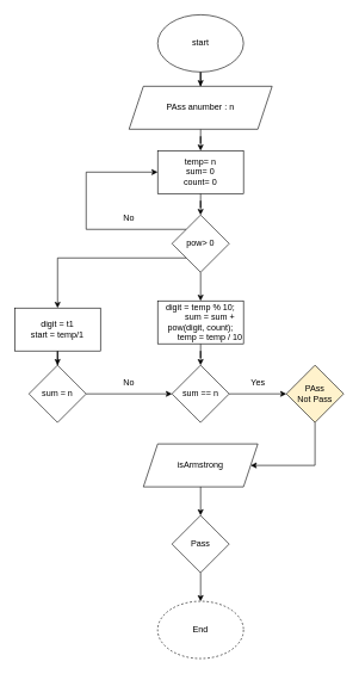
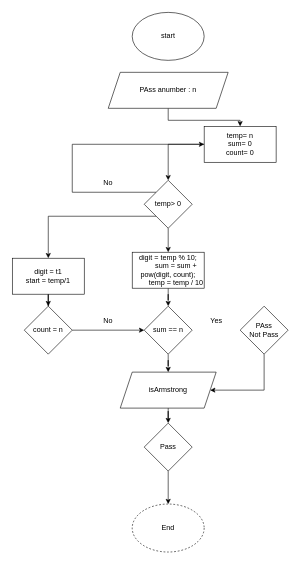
  <mxCell id="0" />
  <mxCell id="1" parent="0" />
- <mxCell id="2" value="" style="edgeStyle=orthogonalEdgeStyle;rounded=0;orthogonalLoop=1;jettySize=auto;html=1;" edge="1" parent="1" source="3" target="5"><mxGeometry relative="1" as="geometry" /></mxCell>
  <mxCell id="3" value="start" style="ellipse;whiteSpace=wrap;html=1;" vertex="1" parent="1"><mxGeometry x="220" y="20" width="120" height="80" as="geometry" /></mxCell>
  <mxCell id="4" value="" style="edgeStyle=orthogonalEdgeStyle;rounded=0;orthogonalLoop=1;jettySize=auto;html=1;" edge="1" parent="1" source="5" target="7"><mxGeometry relative="1" as="geometry" /></mxCell>
  <mxCell id="5" value="PAss anumber : n" style="shape=parallelogram;perimeter=parallelogramPerimeter;whiteSpace=wrap;html=1;fixedSize=1;" vertex="1" parent="1"><mxGeometry x="180" y="120" width="200" height="60" as="geometry" /></mxCell>
  <mxCell id="6" value="" style="edgeStyle=orthogonalEdgeStyle;rounded=0;orthogonalLoop=1;jettySize=auto;html=1;" edge="1" parent="1" source="7" target="11"><mxGeometry relative="1" as="geometry" /></mxCell>
- <mxCell id="7" value="temp= n&lt;div&gt;sum= 0&lt;/div&gt;&lt;div&gt;count= 0&lt;/div&gt;" style="whiteSpace=wrap;html=1;" vertex="1" parent="1"><mxGeometry x="220" y="210" width="120" height="60" as="geometry" /></mxCell>
+ <mxCell id="7" value="temp= n&lt;div&gt;sum= 0&lt;/div&gt;&lt;div&gt;count= 0&lt;/div&gt;" style="whiteSpace=wrap;html=1;" vertex="1" parent="1"><mxGeometry x="340" y="210" width="120" height="60" as="geometry" /></mxCell>
  <mxCell id="8" value="" style="edgeStyle=orthogonalEdgeStyle;rounded=0;orthogonalLoop=1;jettySize=auto;html=1;" edge="1" parent="1" source="11" target="13"><mxGeometry relative="1" as="geometry" /></mxCell>
  <mxCell id="9" style="edgeStyle=orthogonalEdgeStyle;rounded=0;orthogonalLoop=1;jettySize=auto;html=1;" edge="1" parent="1" source="11" target="15"><mxGeometry relative="1" as="geometry"><Array as="points"><mxPoint x="80" y="360" /></Array></mxGeometry></mxCell>
  <mxCell id="10" style="edgeStyle=orthogonalEdgeStyle;rounded=0;orthogonalLoop=1;jettySize=auto;html=1;entryX=0;entryY=0.5;entryDx=0;entryDy=0;" edge="1" parent="1" source="11" target="7"><mxGeometry relative="1" as="geometry"><Array as="points"><mxPoint x="120" y="320" /><mxPoint x="120" y="240" /></Array></mxGeometry></mxCell>
- <mxCell id="11" value="pow&amp;gt; 0" style="rhombus;whiteSpace=wrap;html=1;align=center;" vertex="1" parent="1"><mxGeometry x="240" y="300" width="80" height="80" as="geometry" /></mxCell>
+ <mxCell id="11" value="temp&amp;gt; 0" style="rhombus;whiteSpace=wrap;html=1;align=center;" vertex="1" parent="1"><mxGeometry x="240" y="300" width="80" height="80" as="geometry" /></mxCell>
  <mxCell id="12" value="" style="edgeStyle=orthogonalEdgeStyle;rounded=0;orthogonalLoop=1;jettySize=auto;html=1;" edge="1" parent="1" source="13" target="20"><mxGeometry relative="1" as="geometry" /></mxCell>
  <mxCell id="13" value="&lt;div&gt;digit = temp % 10;&lt;/div&gt;&lt;div&gt;&amp;nbsp; &amp;nbsp; &amp;nbsp; &amp;nbsp; sum = sum + pow(digit, count);&lt;/div&gt;&lt;div&gt;&amp;nbsp; &amp;nbsp; &amp;nbsp; &amp;nbsp; temp = temp / 10&lt;/div&gt;" style="whiteSpace=wrap;html=1;" vertex="1" parent="1"><mxGeometry x="220" y="420" width="120" height="60" as="geometry" /></mxCell>
  <mxCell id="14" value="" style="edgeStyle=orthogonalEdgeStyle;rounded=0;orthogonalLoop=1;jettySize=auto;html=1;" edge="1" parent="1" source="15" target="17"><mxGeometry relative="1" as="geometry" /></mxCell>
  <mxCell id="15" value="digit = t1&lt;div&gt;start = temp/1&lt;/div&gt;" style="rounded=0;whiteSpace=wrap;html=1;" vertex="1" parent="1"><mxGeometry x="20" y="430" width="120" height="60" as="geometry" /></mxCell>
  <mxCell id="16" style="edgeStyle=orthogonalEdgeStyle;rounded=0;orthogonalLoop=1;jettySize=auto;html=1;exitX=1;exitY=0.5;exitDx=0;exitDy=0;entryX=0;entryY=0.5;entryDx=0;entryDy=0;" edge="1" parent="1" source="17" target="20"><mxGeometry relative="1" as="geometry" /></mxCell>
- <mxCell id="17" value="sum = n" style="rhombus;whiteSpace=wrap;html=1;rounded=0;" vertex="1" parent="1"><mxGeometry x="40" y="510" width="80" height="80" as="geometry" /></mxCell>
- <mxCell id="18" value="" style="edgeStyle=orthogonalEdgeStyle;rounded=0;orthogonalLoop=1;jettySize=auto;html=1;" edge="1" parent="1" source="20" target="22"><mxGeometry relative="1" as="geometry" /></mxCell>
+ <mxCell id="17" value="count = n" style="rhombus;whiteSpace=wrap;html=1;rounded=0;" vertex="1" parent="1"><mxGeometry x="40" y="510" width="80" height="80" as="geometry" /></mxCell>
+ <mxCell id="19" value="" style="edgeStyle=orthogonalEdgeStyle;rounded=0;orthogonalLoop=1;jettySize=auto;html=1;" edge="1" parent="1" source="20" target="24"><mxGeometry relative="1" as="geometry" /></mxCell>
  <mxCell id="20" value="sum == n" style="rhombus;whiteSpace=wrap;html=1;" vertex="1" parent="1"><mxGeometry x="240" y="510" width="80" height="80" as="geometry" /></mxCell>
  <mxCell id="21" style="edgeStyle=orthogonalEdgeStyle;rounded=0;orthogonalLoop=1;jettySize=auto;html=1;entryX=1;entryY=0.5;entryDx=0;entryDy=0;" edge="1" parent="1" source="22" target="24"><mxGeometry relative="1" as="geometry"><Array as="points"><mxPoint x="440" y="650" /></Array></mxGeometry></mxCell>
- <mxCell id="22" value="PAss&lt;div&gt;Not Pass&lt;/div&gt;" style="rhombus;whiteSpace=wrap;html=1;fillColor=#fff2cc;" vertex="1" parent="1"><mxGeometry x="400" y="510" width="80" height="80" as="geometry" /></mxCell>
+ <mxCell id="22" value="PAss&lt;div&gt;Not Pass&lt;/div&gt;" style="rhombus;whiteSpace=wrap;html=1;" vertex="1" parent="1"><mxGeometry x="400" y="510" width="80" height="80" as="geometry" /></mxCell>
  <mxCell id="23" value="" style="edgeStyle=orthogonalEdgeStyle;rounded=0;orthogonalLoop=1;jettySize=auto;html=1;" edge="1" parent="1" source="24" target="26"><mxGeometry relative="1" as="geometry" /></mxCell>
  <mxCell id="24" value="isArmstrong" style="shape=parallelogram;perimeter=parallelogramPerimeter;whiteSpace=wrap;html=1;fixedSize=1;" vertex="1" parent="1"><mxGeometry x="200" y="620" width="160" height="60" as="geometry" /></mxCell>
  <mxCell id="25" value="" style="edgeStyle=orthogonalEdgeStyle;rounded=0;orthogonalLoop=1;jettySize=auto;html=1;" edge="1" parent="1" source="26" target="27"><mxGeometry relative="1" as="geometry" /></mxCell>
- <mxCell id="26" value="Pass" style="rhombus;whiteSpace=wrap;html=1;" vertex="1" parent="1"><mxGeometry x="240" y="720" width="80" height="80" as="geometry" /></mxCell>
+ <mxCell id="26" value="Pass" style="rhombus;whiteSpace=wrap;html=1;" vertex="1" parent="1"><mxGeometry x="240" y="705" width="80" height="80" as="geometry" /></mxCell>
  <mxCell id="27" value="End" style="ellipse;whiteSpace=wrap;html=1;dashed=1;" vertex="1" parent="1"><mxGeometry x="220" y="840" width="120" height="80" as="geometry" /></mxCell>
  <mxCell id="28" value="No" style="text;html=1;align=center;verticalAlign=middle;whiteSpace=wrap;rounded=0;" vertex="1" parent="1"><mxGeometry x="150" y="290" width="60" height="30" as="geometry" /></mxCell>
  <mxCell id="29" value="Yes" style="text;html=1;align=center;verticalAlign=middle;resizable=0;points=[];autosize=1;strokeColor=none;fillColor=none;" vertex="1" parent="1"><mxGeometry x="340" y="520" width="40" height="30" as="geometry" /></mxCell>
  <mxCell id="30" value="No" style="text;html=1;align=center;verticalAlign=middle;whiteSpace=wrap;rounded=0;" vertex="1" parent="1"><mxGeometry x="150" y="520" width="60" height="30" as="geometry" /></mxCell>
